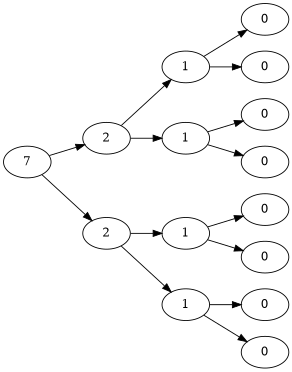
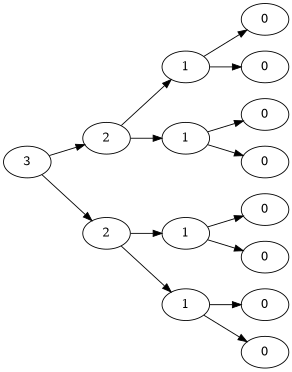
  digraph {
    rankdir=LR
-   n1 [label=7]
+   n1 [label=3]
    n2 [label=2]
    n3 [label=2]
    n4 [label=1]
    n5 [label=1]
    n6 [label=1]
    n7 [label=1]
    n8 [label=0]
    n9 [label=0]
    n10 [label=0]
    n11 [label=0]
    n12 [label=0]
    n13 [label=0]
    n14 [label=0]
    n15 [label=0]
    n1 -> n2
    n1 -> n3
    n2 -> n4
    n2 -> n5
    n3 -> n6
    n3 -> n7
    n4 -> n8
    n4 -> n9
    n5 -> n10
    n5 -> n11
    n6 -> n12
    n6 -> n13
    n7 -> n14
    n7 -> n15
  }
